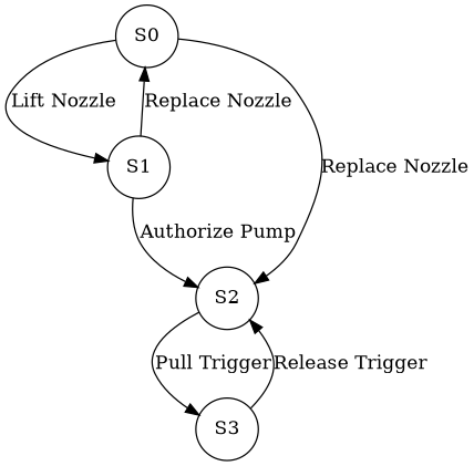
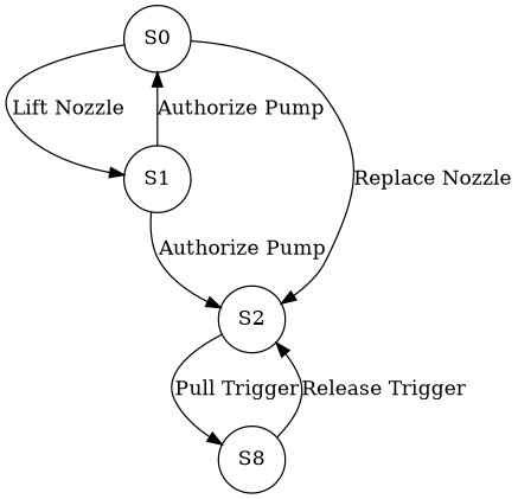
  digraph {
    rankdir=TB
    node [shape=circle]
    S0
    S1
    S2
-   S3
+   S3 [label=S8]
    S0 -> S1 [label="Lift Nozzle"]
    S0 -> S2 [label="Replace Nozzle"]
-   S1 -> S0 [label="Replace Nozzle"]
+   S1 -> S0 [label="Authorize Pump"]
    S1 -> S2 [label="Authorize Pump"]
    S2 -> S3 [label="Pull Trigger"]
    S3 -> S2 [label="Release Trigger"]
  }
